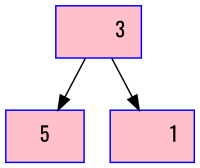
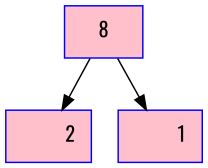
  digraph {
    fontname=Oswald
    node [color=blue fillcolor=pink fontname=Oswald shape=box style=filled]
    edge [fontname=Oswald]
-   n1 [label="           3 "]
-   n2 [label=5]
+   n1 [label=8]
+   n2 [label="           2 "]
    n3 [label="           1 "]
    n1 -> n2
    n1 -> n3
  }
